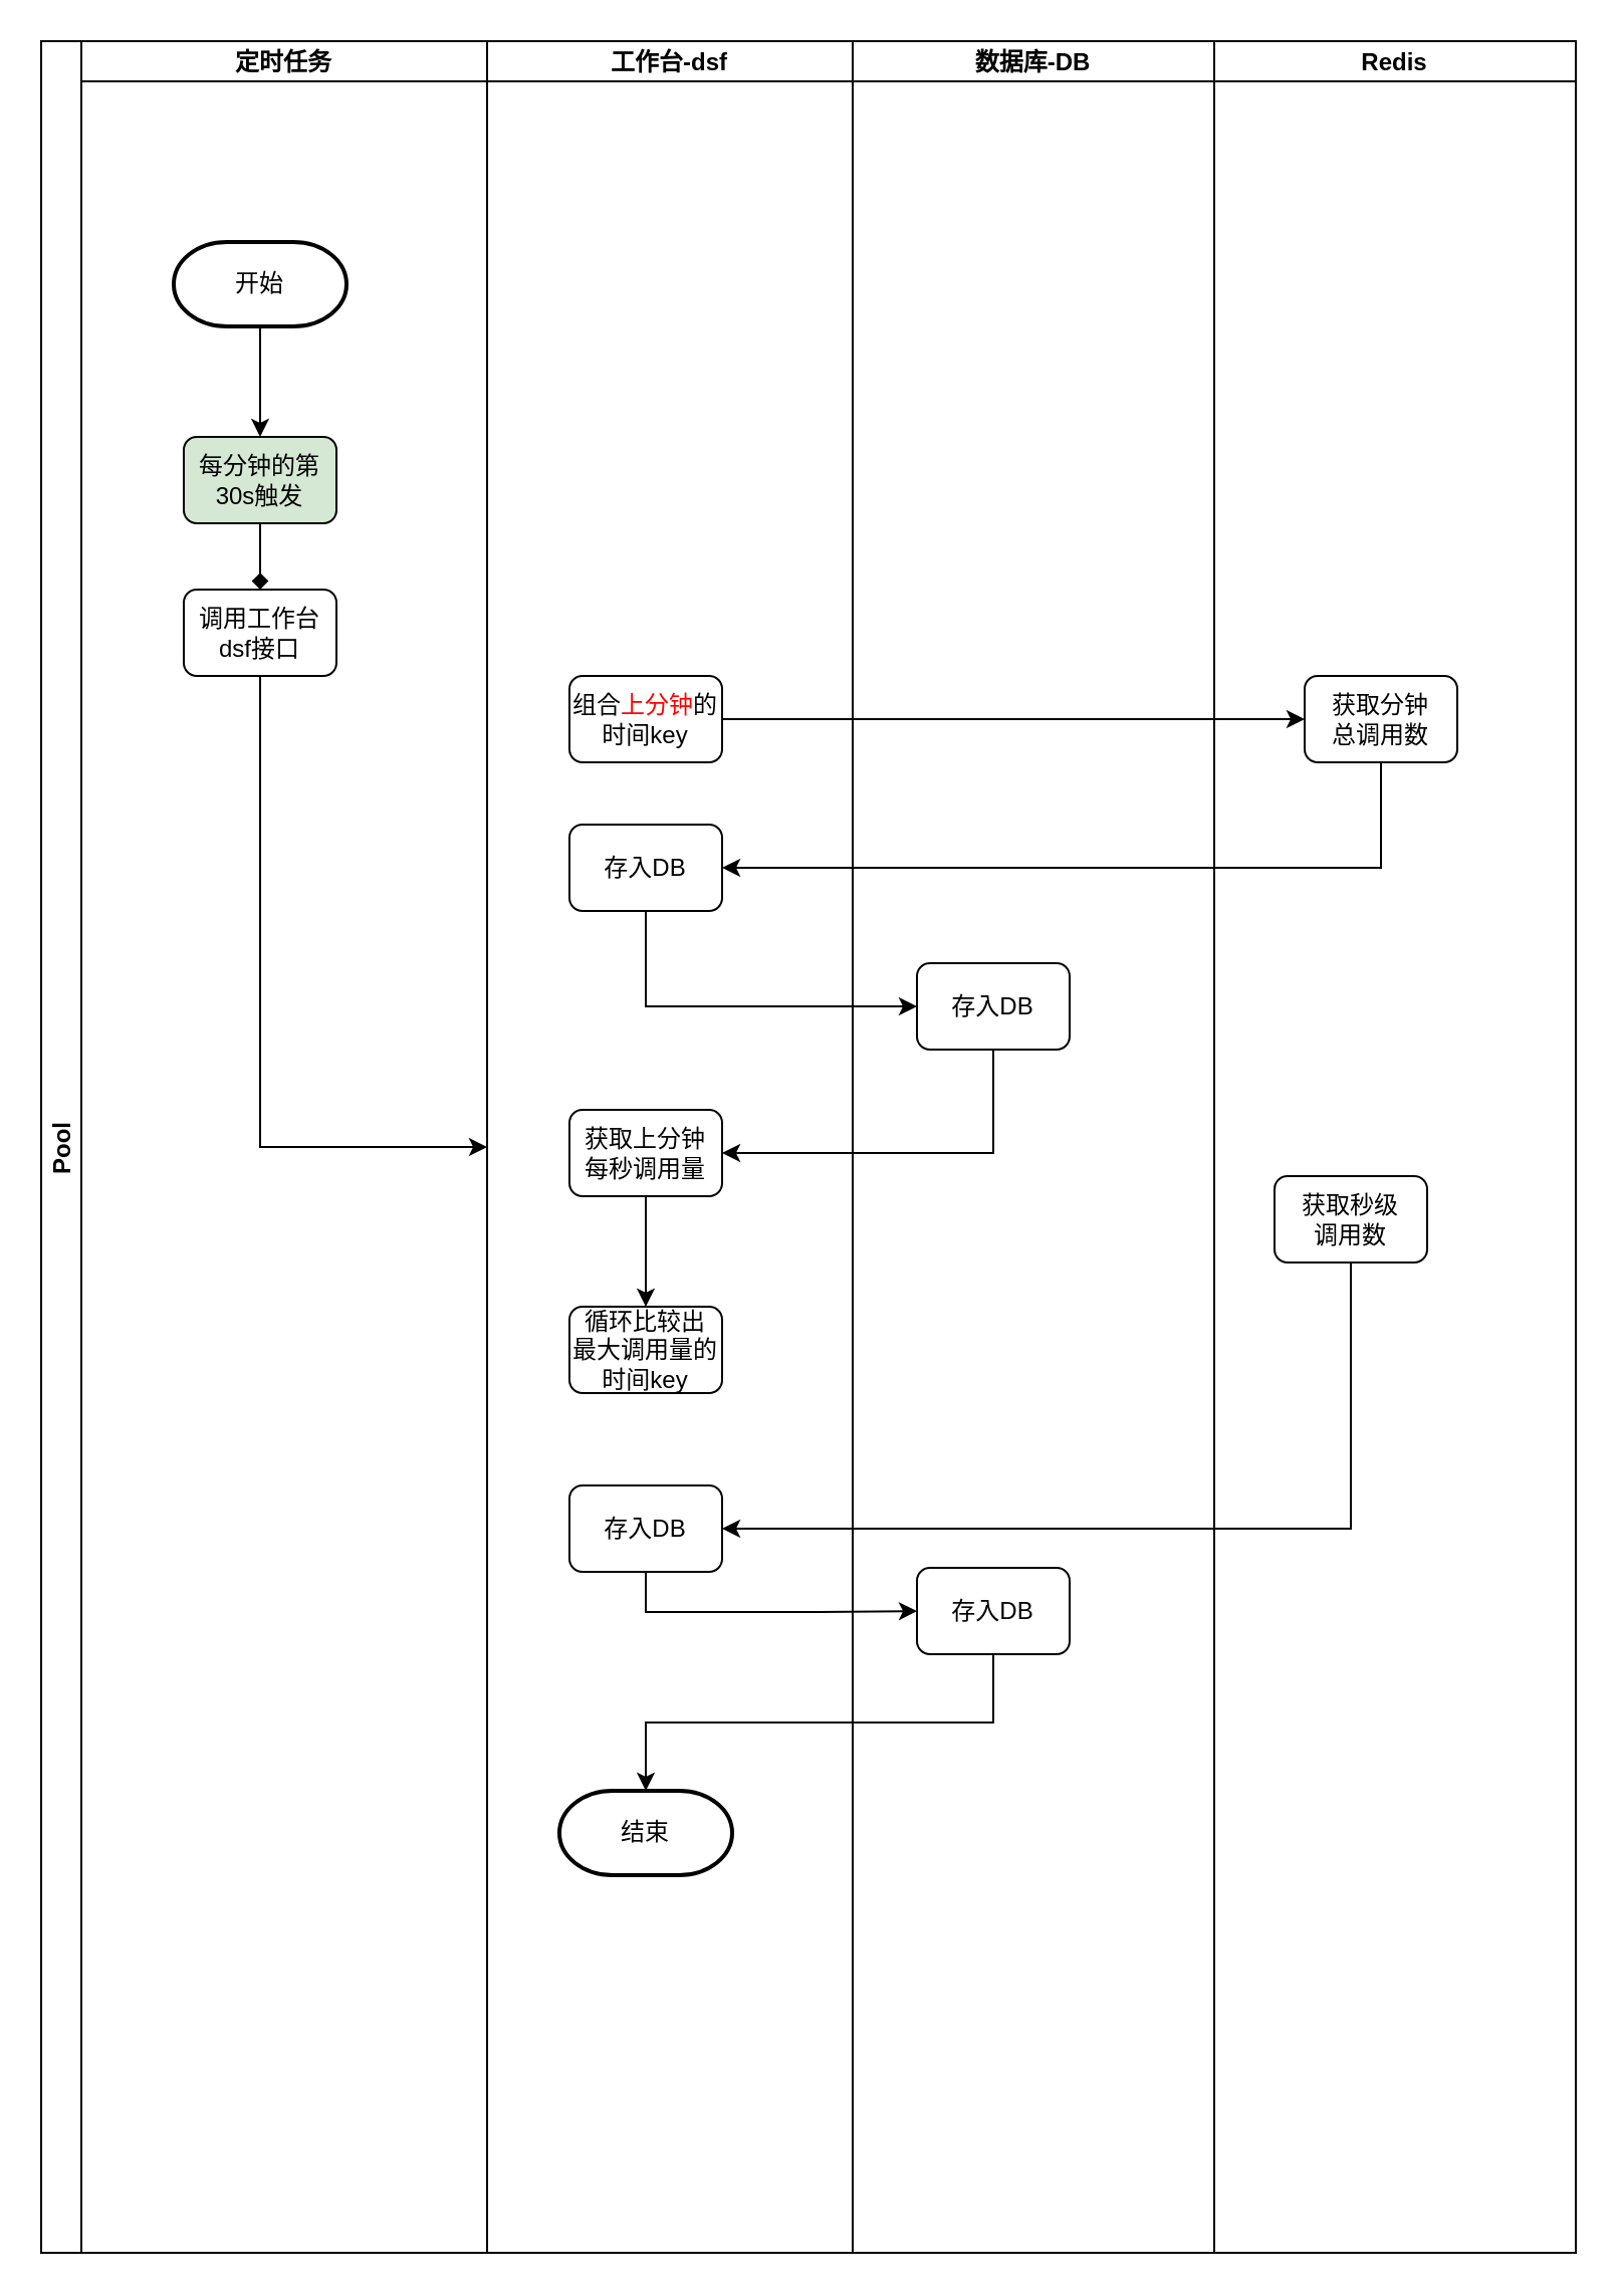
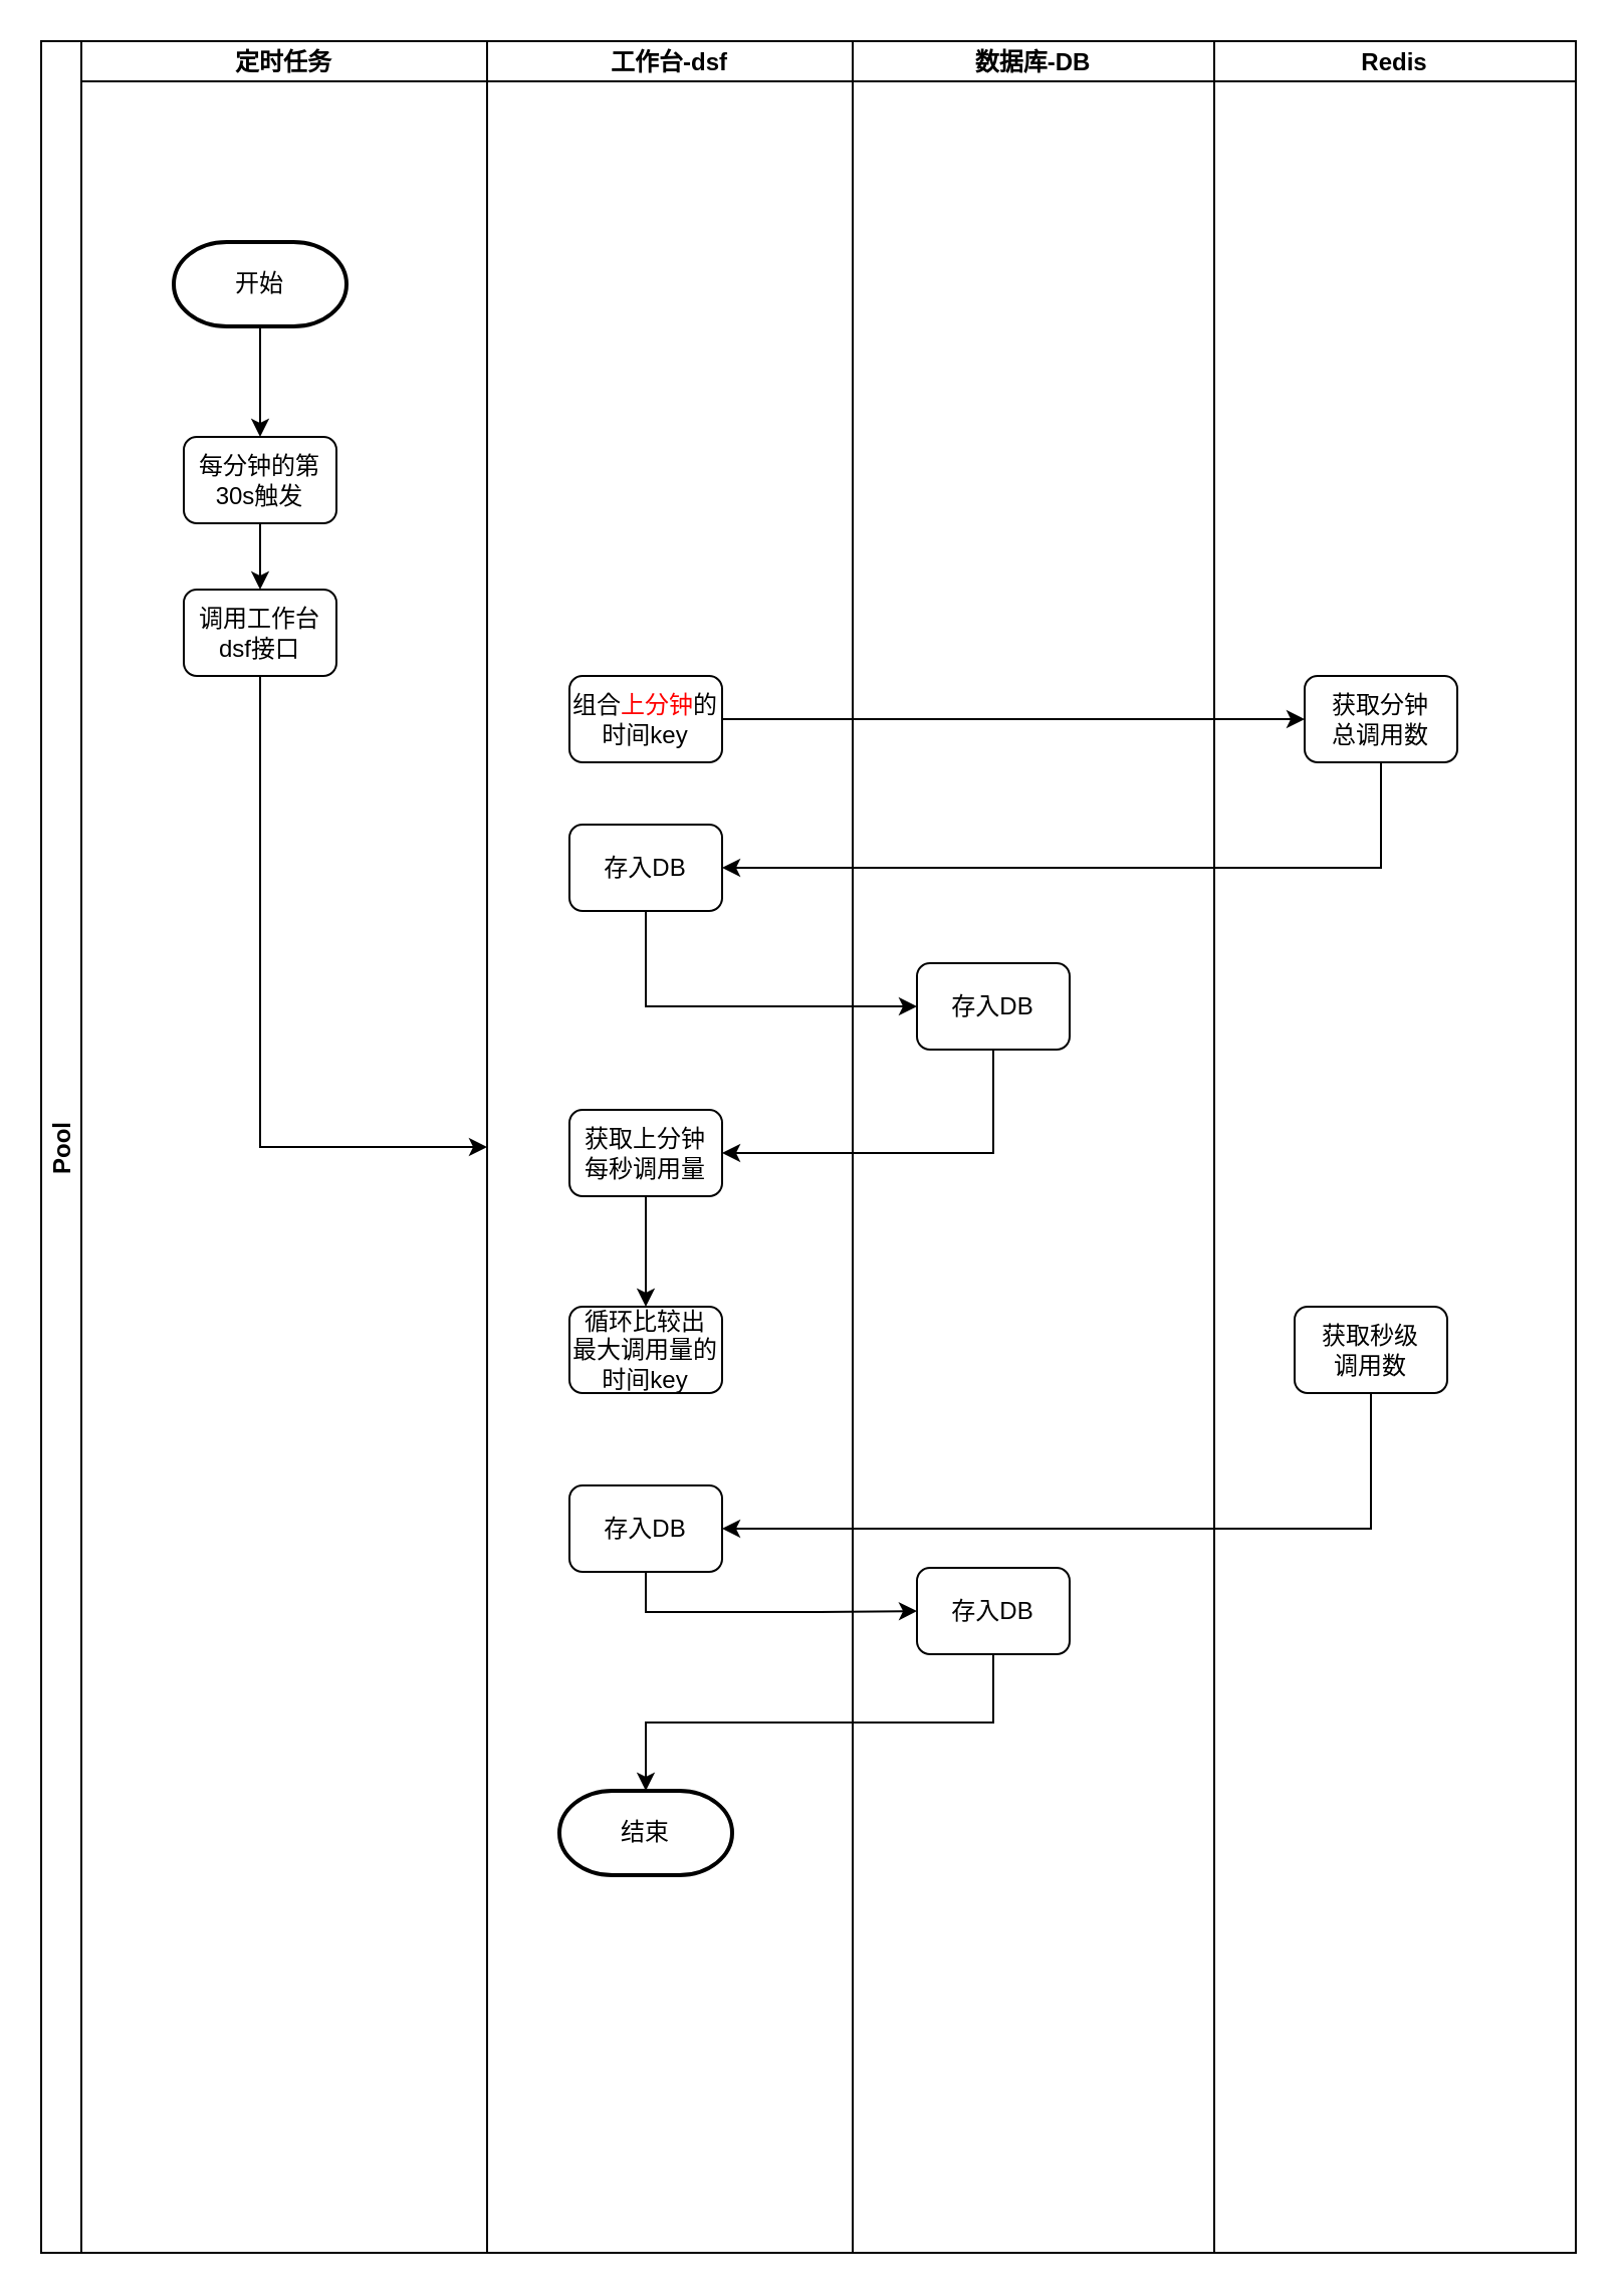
  <mxCell id="0" />
  <mxCell id="1" parent="0" />
  <mxCell id="2" value="Pool" style="swimlane;childLayout=stackLayout;resizeParent=1;resizeParentMax=0;startSize=20;horizontal=0;horizontalStack=1;" vertex="1" parent="1"><mxGeometry x="20" y="20" width="404" height="1101" as="geometry" /></mxCell>
  <mxCell id="3" value="定时任务" style="swimlane;startSize=20;" vertex="1" parent="2"><mxGeometry x="20" width="202" height="1101" as="geometry" /></mxCell>
  <mxCell id="4" value="开始" style="strokeWidth=2;html=1;shape=mxgraph.flowchart.terminator;whiteSpace=wrap;" vertex="1" parent="3"><mxGeometry x="46" y="100" width="86" height="42" as="geometry" /></mxCell>
  <mxCell id="5" value="工作台-dsf" style="swimlane;startSize=20;" vertex="1" parent="2"><mxGeometry x="222" width="182" height="1101" as="geometry"><mxRectangle x="140" width="32" height="1525" as="alternateBounds" /></mxGeometry></mxCell>
  <mxCell id="6" value="Redis" style="swimlane;startSize=20;" vertex="1" parent="1"><mxGeometry x="604" y="20" width="180" height="1101" as="geometry" /></mxCell>
  <mxCell id="7" value="数据库-DB" style="swimlane;startSize=20;" vertex="1" parent="1"><mxGeometry x="424" y="20" width="180" height="1101" as="geometry" /></mxCell>
  <mxCell id="8" style="edgeStyle=orthogonalEdgeStyle;rounded=0;orthogonalLoop=1;jettySize=auto;html=1;exitX=1;exitY=0.5;exitDx=0;exitDy=0;" edge="1" parent="1" source="17" target="18"><mxGeometry relative="1" as="geometry" /></mxCell>
  <mxCell id="9" style="edgeStyle=orthogonalEdgeStyle;rounded=0;orthogonalLoop=1;jettySize=auto;html=1;exitX=0.5;exitY=1;exitDx=0;exitDy=0;entryX=1;entryY=0.5;entryDx=0;entryDy=0;" edge="1" parent="1" source="18" target="19"><mxGeometry relative="1" as="geometry" /></mxCell>
  <mxCell id="10" style="edgeStyle=orthogonalEdgeStyle;rounded=0;orthogonalLoop=1;jettySize=auto;html=1;exitX=0.5;exitY=1;exitDx=0;exitDy=0;entryX=0;entryY=0.5;entryDx=0;entryDy=0;" edge="1" parent="1" source="19" target="20"><mxGeometry relative="1" as="geometry" /></mxCell>
  <mxCell id="11" style="edgeStyle=orthogonalEdgeStyle;rounded=0;orthogonalLoop=1;jettySize=auto;html=1;exitX=0.5;exitY=1;exitDx=0;exitDy=0;entryX=1;entryY=0.5;entryDx=0;entryDy=0;" edge="1" parent="1" source="20" target="21"><mxGeometry relative="1" as="geometry" /></mxCell>
  <mxCell id="12" style="edgeStyle=orthogonalEdgeStyle;rounded=0;orthogonalLoop=1;jettySize=auto;html=1;exitX=0.5;exitY=1;exitDx=0;exitDy=0;entryX=1;entryY=0.5;entryDx=0;entryDy=0;" edge="1" parent="1" source="23" target="26"><mxGeometry relative="1" as="geometry" /></mxCell>
  <mxCell id="13" style="edgeStyle=orthogonalEdgeStyle;rounded=0;orthogonalLoop=1;jettySize=auto;html=1;exitX=0.5;exitY=1;exitDx=0;exitDy=0;entryX=0;entryY=0.5;entryDx=0;entryDy=0;" edge="1" parent="1" source="26" target="24"><mxGeometry relative="1" as="geometry" /></mxCell>
  <mxCell id="14" style="edgeStyle=orthogonalEdgeStyle;rounded=0;orthogonalLoop=1;jettySize=auto;html=1;exitX=0.5;exitY=1;exitDx=0;exitDy=0;" edge="1" parent="1" source="24" target="25"><mxGeometry relative="1" as="geometry" /></mxCell>
- <mxCell id="15" value="每分钟的第&lt;br&gt;30s触发" style="rounded=1;whiteSpace=wrap;html=1;fillColor=#d5e8d4;" vertex="1" parent="1"><mxGeometry x="91" y="217" width="76" height="43" as="geometry" /></mxCell>
+ <mxCell id="15" value="每分钟的第&lt;br&gt;30s触发" style="rounded=1;whiteSpace=wrap;html=1;" vertex="1" parent="1"><mxGeometry x="91" y="217" width="76" height="43" as="geometry" /></mxCell>
  <mxCell id="16" value="调用工作台dsf接口" style="rounded=1;whiteSpace=wrap;html=1;" vertex="1" parent="1"><mxGeometry x="91" y="293" width="76" height="43" as="geometry" /></mxCell>
  <mxCell id="17" value="组合&lt;font color=&quot;#ff0000&quot;&gt;上分钟&lt;/font&gt;的时间key" style="rounded=1;whiteSpace=wrap;html=1;" vertex="1" parent="1"><mxGeometry x="283" y="336" width="76" height="43" as="geometry" /></mxCell>
  <mxCell id="18" value="获取分钟&lt;br&gt;总调用数" style="rounded=1;whiteSpace=wrap;html=1;" vertex="1" parent="1"><mxGeometry x="649" y="336" width="76" height="43" as="geometry" /></mxCell>
  <mxCell id="19" value="存入DB" style="rounded=1;whiteSpace=wrap;html=1;" vertex="1" parent="1"><mxGeometry x="283" y="410" width="76" height="43" as="geometry" /></mxCell>
  <mxCell id="20" value="存入DB" style="rounded=1;whiteSpace=wrap;html=1;" vertex="1" parent="1"><mxGeometry x="456" y="479" width="76" height="43" as="geometry" /></mxCell>
  <mxCell id="21" value="获取上分钟&lt;br&gt;每秒调用量" style="rounded=1;whiteSpace=wrap;html=1;" vertex="1" parent="1"><mxGeometry x="283" y="552" width="76" height="43" as="geometry" /></mxCell>
  <mxCell id="22" value="循环比较出&lt;br&gt;最大调用量的&lt;br&gt;时间key" style="rounded=1;whiteSpace=wrap;html=1;" vertex="1" parent="1"><mxGeometry x="283" y="650" width="76" height="43" as="geometry" /></mxCell>
- <mxCell id="23" value="获取秒级&lt;br&gt;调用数" style="rounded=1;whiteSpace=wrap;html=1;" vertex="1" parent="1"><mxGeometry x="634" y="585" width="76" height="43" as="geometry" /></mxCell>
+ <mxCell id="23" value="获取秒级&lt;br&gt;调用数" style="rounded=1;whiteSpace=wrap;html=1;" vertex="1" parent="1"><mxGeometry x="644" y="650" width="76" height="43" as="geometry" /></mxCell>
  <mxCell id="24" value="存入DB" style="rounded=1;whiteSpace=wrap;html=1;" vertex="1" parent="1"><mxGeometry x="456" y="780" width="76" height="43" as="geometry" /></mxCell>
  <mxCell id="25" value="结束" style="strokeWidth=2;html=1;shape=mxgraph.flowchart.terminator;whiteSpace=wrap;" vertex="1" parent="1"><mxGeometry x="278" y="891" width="86" height="42" as="geometry" /></mxCell>
  <mxCell id="26" value="存入DB" style="rounded=1;whiteSpace=wrap;html=1;" vertex="1" parent="1"><mxGeometry x="283" y="739" width="76" height="43" as="geometry" /></mxCell>
- <mxCell id="27" style="edgeStyle=orthogonalEdgeStyle;rounded=0;orthogonalLoop=1;jettySize=auto;html=1;exitX=0.5;exitY=1;exitDx=0;exitDy=0;endArrow=diamond;" edge="1" parent="1" source="15" target="16"><mxGeometry relative="1" as="geometry" /></mxCell>
+ <mxCell id="27" style="edgeStyle=orthogonalEdgeStyle;rounded=0;orthogonalLoop=1;jettySize=auto;html=1;exitX=0.5;exitY=1;exitDx=0;exitDy=0;" edge="1" parent="1" source="15" target="16"><mxGeometry relative="1" as="geometry" /></mxCell>
  <mxCell id="28" style="edgeStyle=orthogonalEdgeStyle;rounded=0;orthogonalLoop=1;jettySize=auto;html=1;exitX=0.5;exitY=1;exitDx=0;exitDy=0;" edge="1" parent="1" source="16" target="5"><mxGeometry relative="1" as="geometry" /></mxCell>
  <mxCell id="29" style="edgeStyle=orthogonalEdgeStyle;rounded=0;orthogonalLoop=1;jettySize=auto;html=1;exitX=0.5;exitY=1;exitDx=0;exitDy=0;" edge="1" parent="1" source="21" target="22"><mxGeometry relative="1" as="geometry" /></mxCell>
  <mxCell id="30" style="edgeStyle=orthogonalEdgeStyle;rounded=0;orthogonalLoop=1;jettySize=auto;html=1;exitX=0.5;exitY=1;exitDx=0;exitDy=0;exitPerimeter=0;entryX=0.5;entryY=0;entryDx=0;entryDy=0;" edge="1" parent="1" source="4" target="15"><mxGeometry relative="1" as="geometry" /></mxCell>
